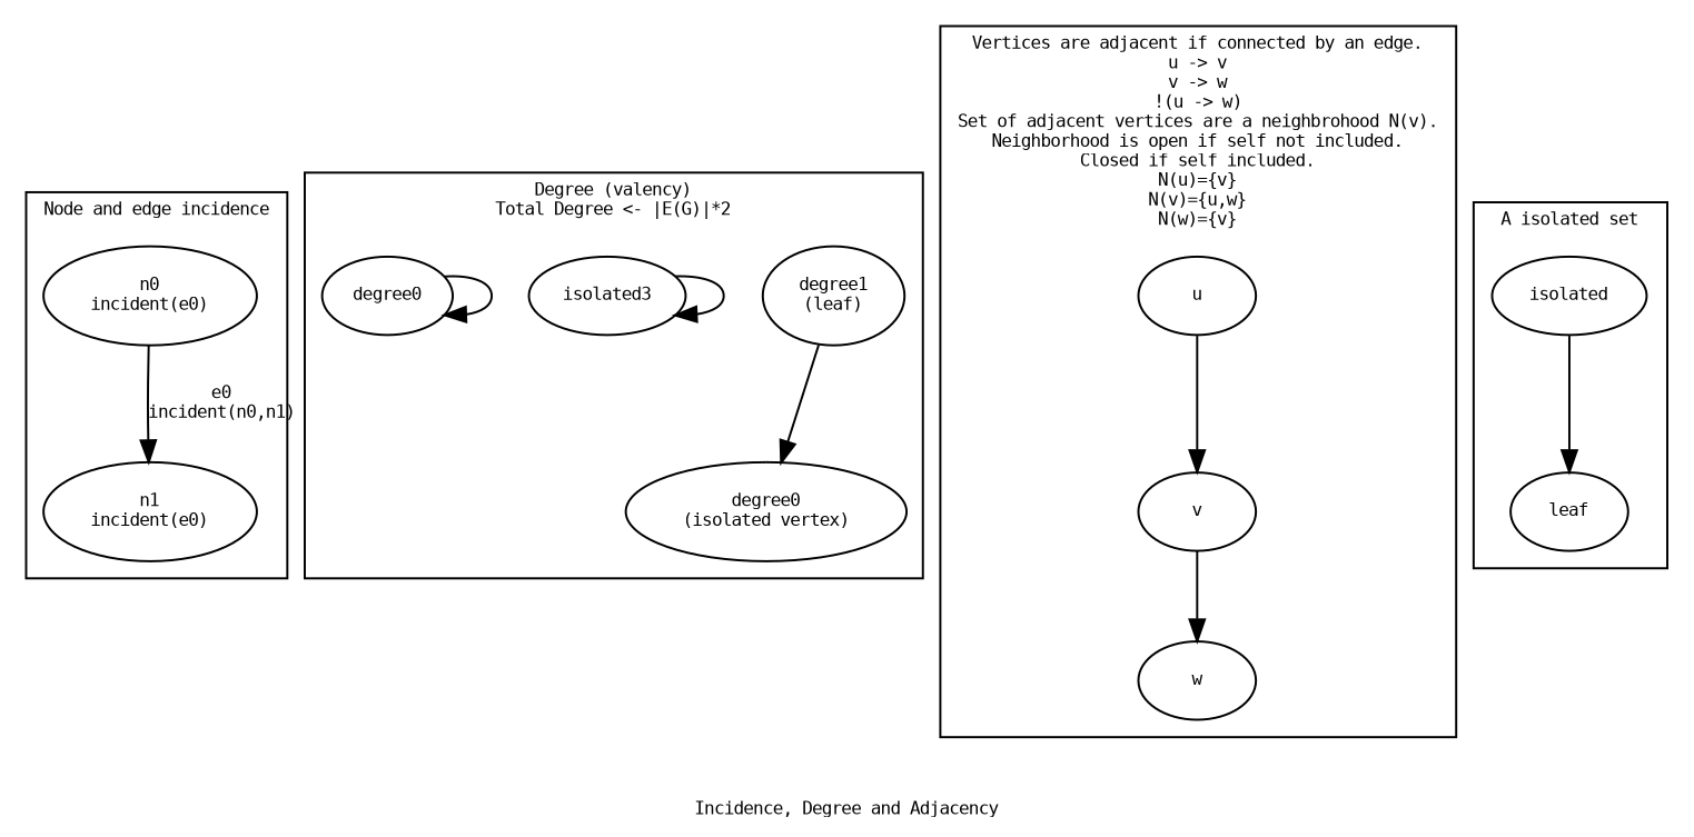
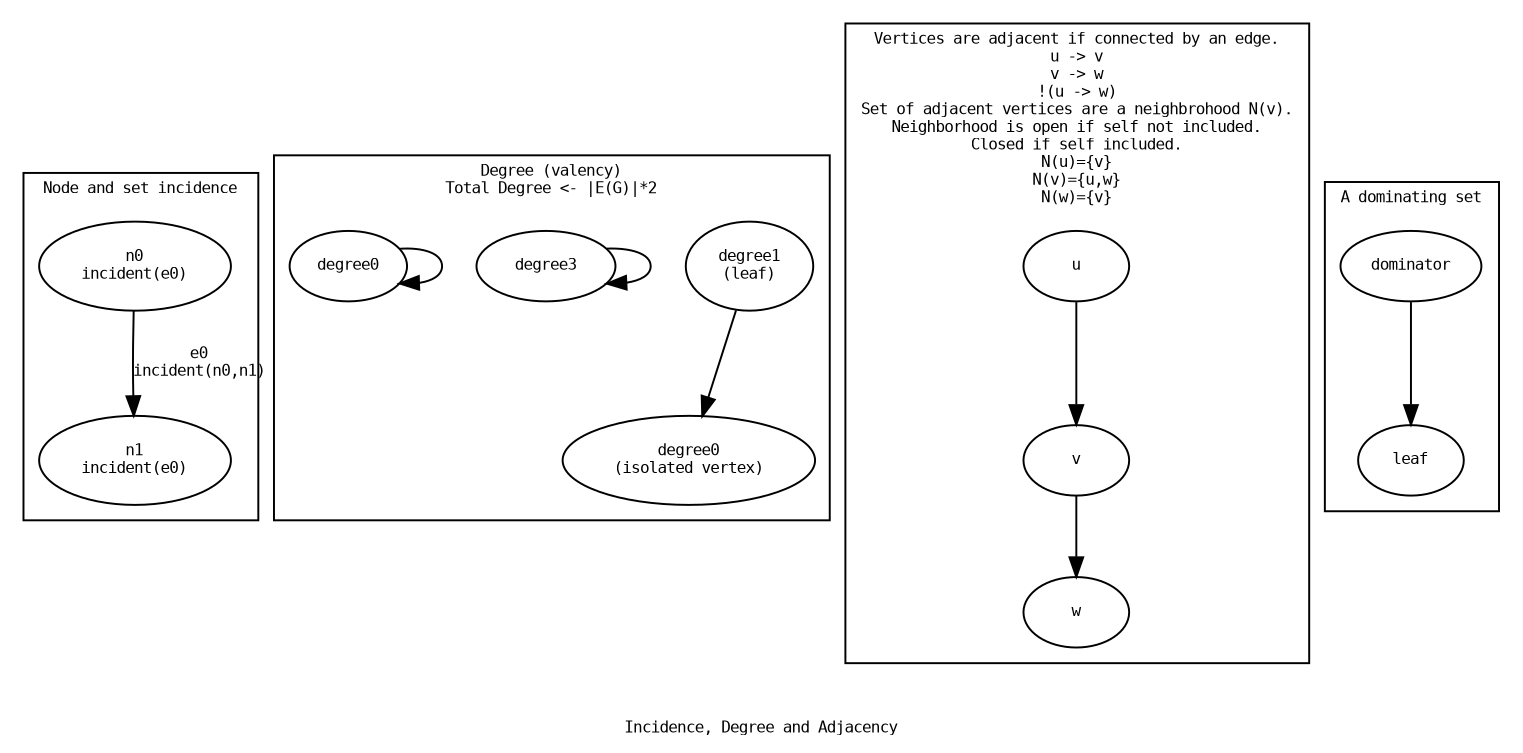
  digraph {
    fontname=Monospace
    fontsize=8
    label="Incidence, Degree and Adjacency"
    nodesep=0.25
    node [fontname=Monospace fontsize=8 margin=0.1]
    edge [fontname=Monospace fontsize=8]
    "n0\nincident(e0)"
    "n1\nincident(e0)"
    "degree0\n(isolated vertex)"
    "degree1\n(leaf)"
-   degree3 [label=isolated3]
+   degree3
    n6 [label=degree0]
    u
    v
    w
-   dominator [label=isolated]
+   dominator
    n11 [label=leaf]
    subgraph cluster_1 {
-     label="Node and edge incidence"
+     label="Node and set incidence"
      "n0\nincident(e0)"
      "n1\nincident(e0)"
    }
    subgraph cluster_2 {
      label="Degree (valency)\nTotal Degree <- |E(G)|*2"
      "degree0\n(isolated vertex)"
      "degree1\n(leaf)"
      degree3
      n6
    }
    subgraph cluster_3 {
      label="Vertices are adjacent if connected by an edge.\nu -> v\nv -> w\n!(u -> w)\nSet of adjacent vertices are a neighbrohood N(v).\nNeighborhood is open if self not included.\nClosed if self included.\nN(u)={v}\nN(v)={u,w}\nN(w)={v}"
      u
      v
      w
    }
    subgraph cluster_4 {
-     label="A isolated set"
+     label="A dominating set"
      dominator
      n11
    }
    "n0\nincident(e0)" -> "n1\nincident(e0)" [label="e0\nincident(n0,n1)"]
    "degree1\n(leaf)" -> "degree0\n(isolated vertex)"
    degree3 -> degree3
    n6 -> n6
    u -> v
    v -> w
    dominator -> n11
  }
